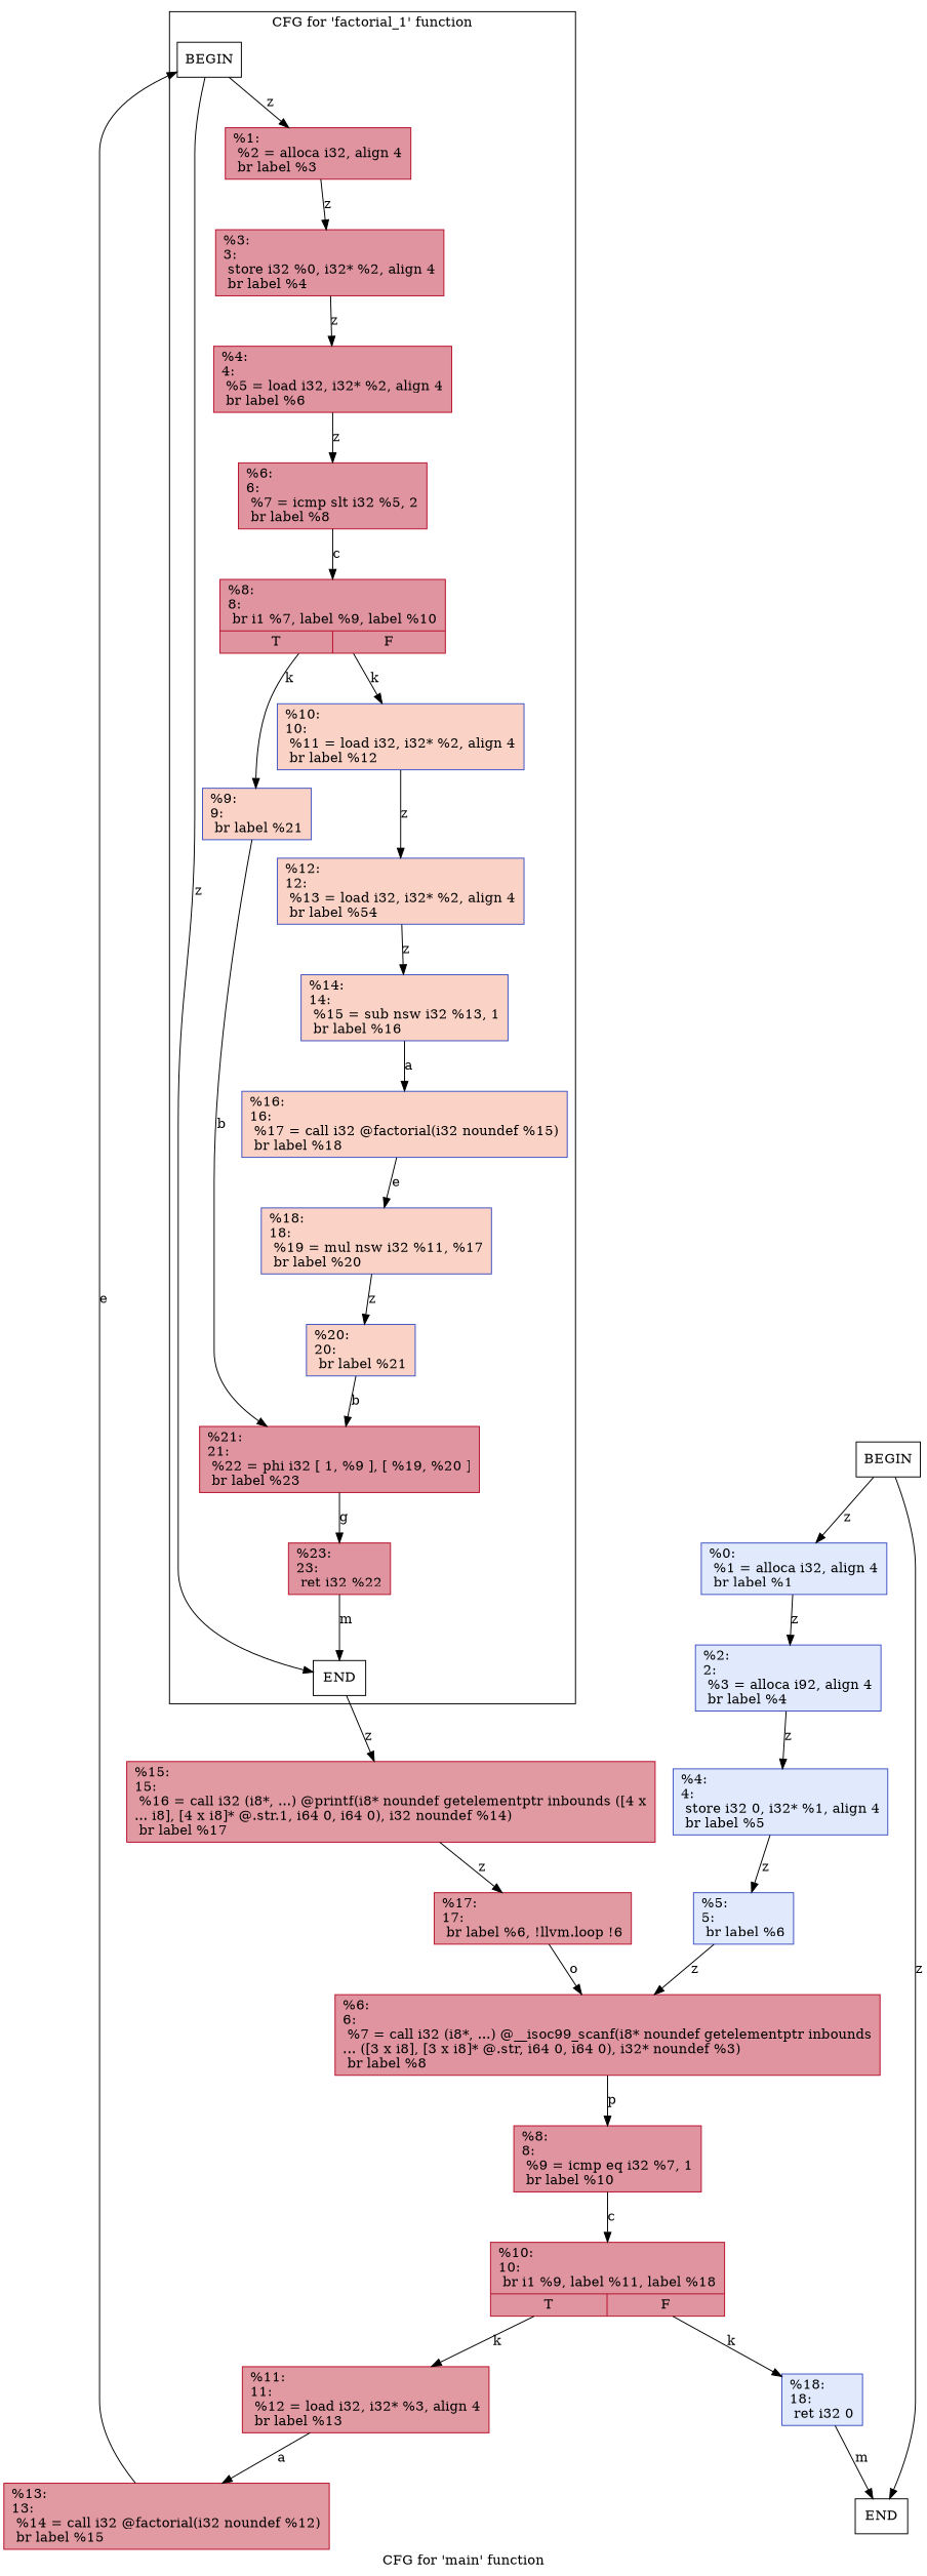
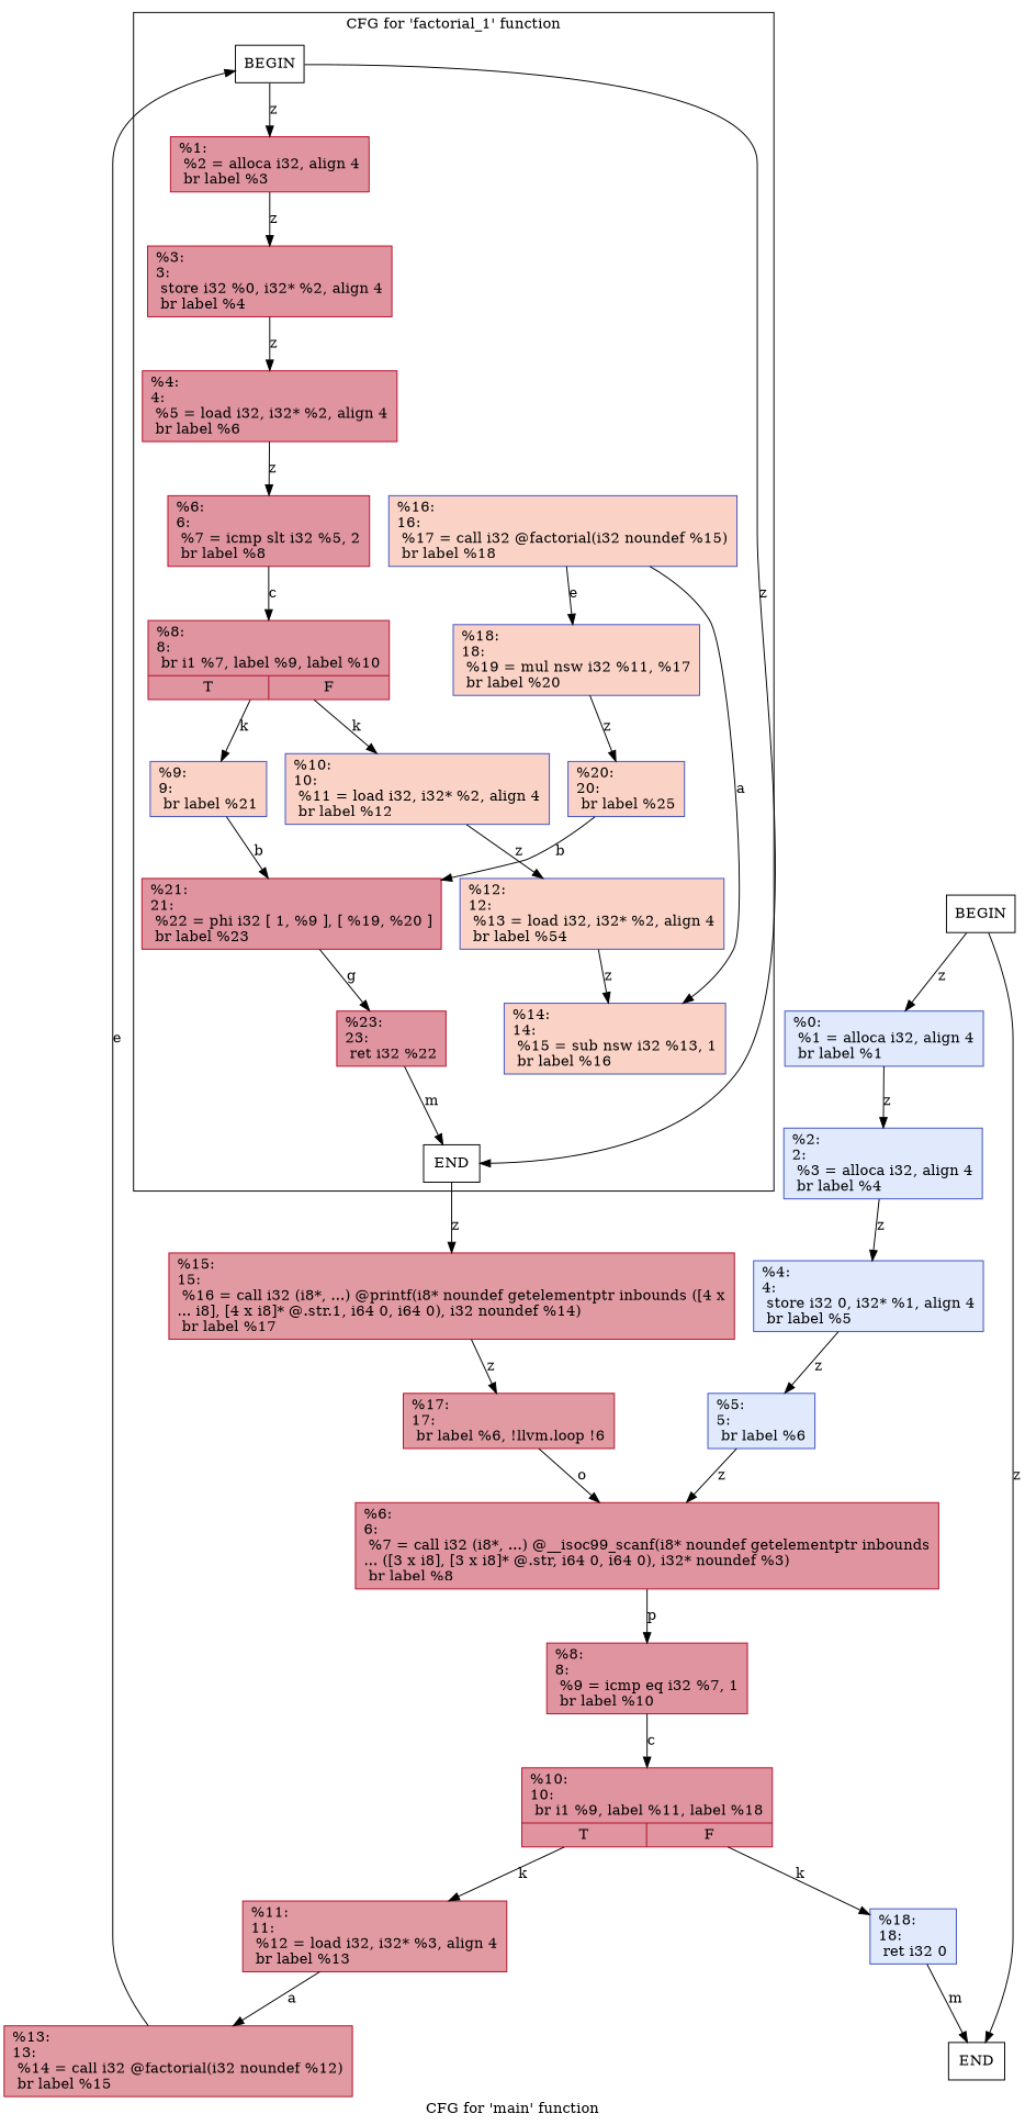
  digraph {
    label="CFG for 'main' function"
    node [shape=record color="#b70d28ff" fillcolor="#b70d2870" style=filled]
    n1 [label=BEGIN color="" fillcolor="" style=""]
    n2 [label=END color="" fillcolor="" style=""]
    n3 [label="{%1:\l  %2 = alloca i32, align 4\l  br label %3\l}"]
    n4 [label="{%3:\l3:                                                \l  store i32 %0, i32* %2, align 4\l  br label %4\l}"]
    n5 [label="{%4:\l4:                                                \l  %5 = load i32, i32* %2, align 4\l  br label %6\l}"]
    n6 [label="{%6:\l6:                                                \l  %7 = icmp slt i32 %5, 2\l  br label %8\l}"]
    n7 [label="{%8:\l8:                                                \l  br i1 %7, label %9, label %10\l|{<s0>T|<s1>F}}"]
    n8 [color="#3d50c3ff" fillcolor="#f59c7d70" label="{%9:\l9:                                                \l  br label %21\l}"]
    n9 [color="#3d50c3ff" fillcolor="#f59c7d70" label="{%10:\l10:                                               \l  %11 = load i32, i32* %2, align 4\l  br label %12\l}"]
    n10 [label="{%21:\l21:                                               \l  %22 = phi i32 [ 1, %9 ], [ %19, %20 ]\l  br label %23\l}"]
    n11 [color="#3d50c3ff" fillcolor="#f59c7d70" label="{%12:\l12:                                               \l  %13 = load i32, i32* %2, align 4\l  br label %54\l}"]
    n12 [label="{%23:\l23:                                               \l  ret i32 %22\l}"]
    n13 [color="#3d50c3ff" fillcolor="#f59c7d70" label="{%14:\l14:                                               \l  %15 = sub nsw i32 %13, 1\l  br label %16\l}"]
    n14 [color="#3d50c3ff" fillcolor="#f59c7d70" label="{%16:\l16:                                               \l  %17 = call i32 @factorial(i32 noundef %15)\l  br label %18\l}"]
    n15 [color="#3d50c3ff" fillcolor="#f59c7d70" label="{%18:\l18:                                               \l  %19 = mul nsw i32 %11, %17\l  br label %20\l}"]
-   n16 [color="#3d50c3ff" fillcolor="#f59c7d70" label="{%20:\l20:                                               \l  br label %21\l}"]
+   n16 [color="#3d50c3ff" fillcolor="#f59c7d70" label="{%20:\l20:                                               \l  br label %25\l}"]
    n17 [fillcolor="#bb1b2c70" label="{%15:\l15:                                               \l  %16 = call i32 (i8*, ...) @printf(i8* noundef getelementptr inbounds ([4 x\l... i8], [4 x i8]* @.str.1, i64 0, i64 0), i32 noundef %14)\l  br label %17\l}"]
    n18 [label=BEGIN color="" fillcolor="" style=""]
    n19 [color="#3d50c3ff" fillcolor="#b9d0f970" label="{%0:\l  %1 = alloca i32, align 4\l  br label %1\l}"]
    n20 [label=END color="" fillcolor="" style=""]
-   n21 [color="#3d50c3ff" fillcolor="#b9d0f970" label="{%2:\l2:                                                \l  %3 = alloca i92, align 4\l  br label %4\l}"]
+   n21 [color="#3d50c3ff" fillcolor="#b9d0f970" label="{%2:\l2:                                                \l  %3 = alloca i32, align 4\l  br label %4\l}"]
    n22 [color="#3d50c3ff" fillcolor="#b9d0f970" label="{%4:\l4:                                                \l  store i32 0, i32* %1, align 4\l  br label %5\l}"]
    n23 [color="#3d50c3ff" fillcolor="#b9d0f970" label="{%5:\l5:                                                \l  br label %6\l}"]
    n24 [label="{%6:\l6:                                                \l  %7 = call i32 (i8*, ...) @__isoc99_scanf(i8* noundef getelementptr inbounds\l... ([3 x i8], [3 x i8]* @.str, i64 0, i64 0), i32* noundef %3)\l  br label %8\l}"]
    n25 [label="{%8:\l8:                                                \l  %9 = icmp eq i32 %7, 1\l  br label %10\l}"]
    n26 [label="{%10:\l10:                                               \l  br i1 %9, label %11, label %18\l|{<s0>T|<s1>F}}"]
    n27 [fillcolor="#bb1b2c70" label="{%11:\l11:                                               \l  %12 = load i32, i32* %3, align 4\l  br label %13\l}"]
    n28 [color="#3d50c3ff" fillcolor="#b9d0f970" label="{%18:\l18:                                               \l  ret i32 0\l}"]
    n29 [fillcolor="#bb1b2c70" label="{%13:\l13:                                               \l  %14 = call i32 @factorial(i32 noundef %12)\l  br label %15\l}"]
    n30 [fillcolor="#bb1b2c70" label="{%17:\l17:                                               \l  br label %6, !llvm.loop !6\l}"]
    subgraph cluster_1 {
      bgcolor=white
      label="CFG for 'factorial_1' function"
      style=filled
      n1
      n2
      n3
      n4
      n5
      n6
      n7
      n8
      n9
      n10
      n11
      n12
      n13
      n14
      n15
      n16
    }
    n1 -> n2 [label=z]
    n1 -> n3 [label=z]
    n2 -> n17 [label=z]
    n3 -> n4 [label=z]
    n4 -> n5 [label=z]
    n5 -> n6 [label=z]
    n6 -> n7 [label=c]
    n7 -> n8 [label=k]
    n7 -> n9 [label=k]
    n8 -> n10 [label=b]
    n9 -> n11 [label=z]
    n10 -> n12 [label=g]
    n11 -> n13 [label=z]
    n12 -> n2 [label=m]
-   n13 -> n14 [label=a]
+   n14 -> n13 [label=a]
    n14 -> n15 [label=e]
    n15 -> n16 [label=z]
    n16 -> n10 [label=b]
    n17 -> n30 [label=z]
    n18 -> n19 [label=z]
    n18 -> n20 [label=z]
    n19 -> n21 [label=z]
    n21 -> n22 [label=z]
    n22 -> n23 [label=z]
    n23 -> n24 [label=z]
    n24 -> n25 [label=p]
    n25 -> n26 [label=c]
    n26 -> n27 [label=k]
    n26 -> n28 [label=k]
    n27 -> n29 [label=a]
    n28 -> n20 [label=m]
    n29 -> n1 [label=e]
    n30 -> n24 [label=o]
  }
